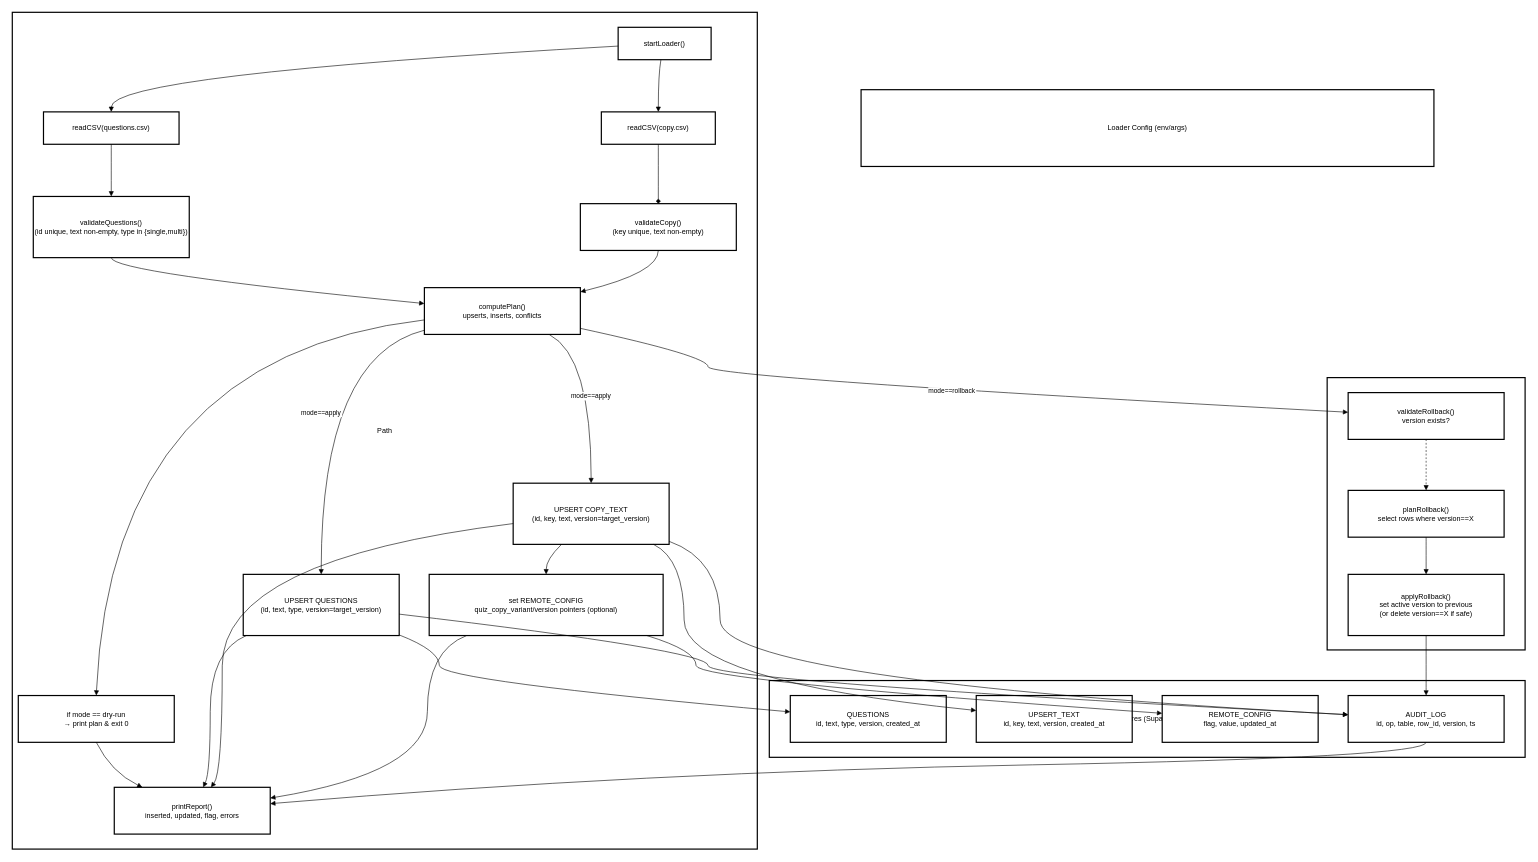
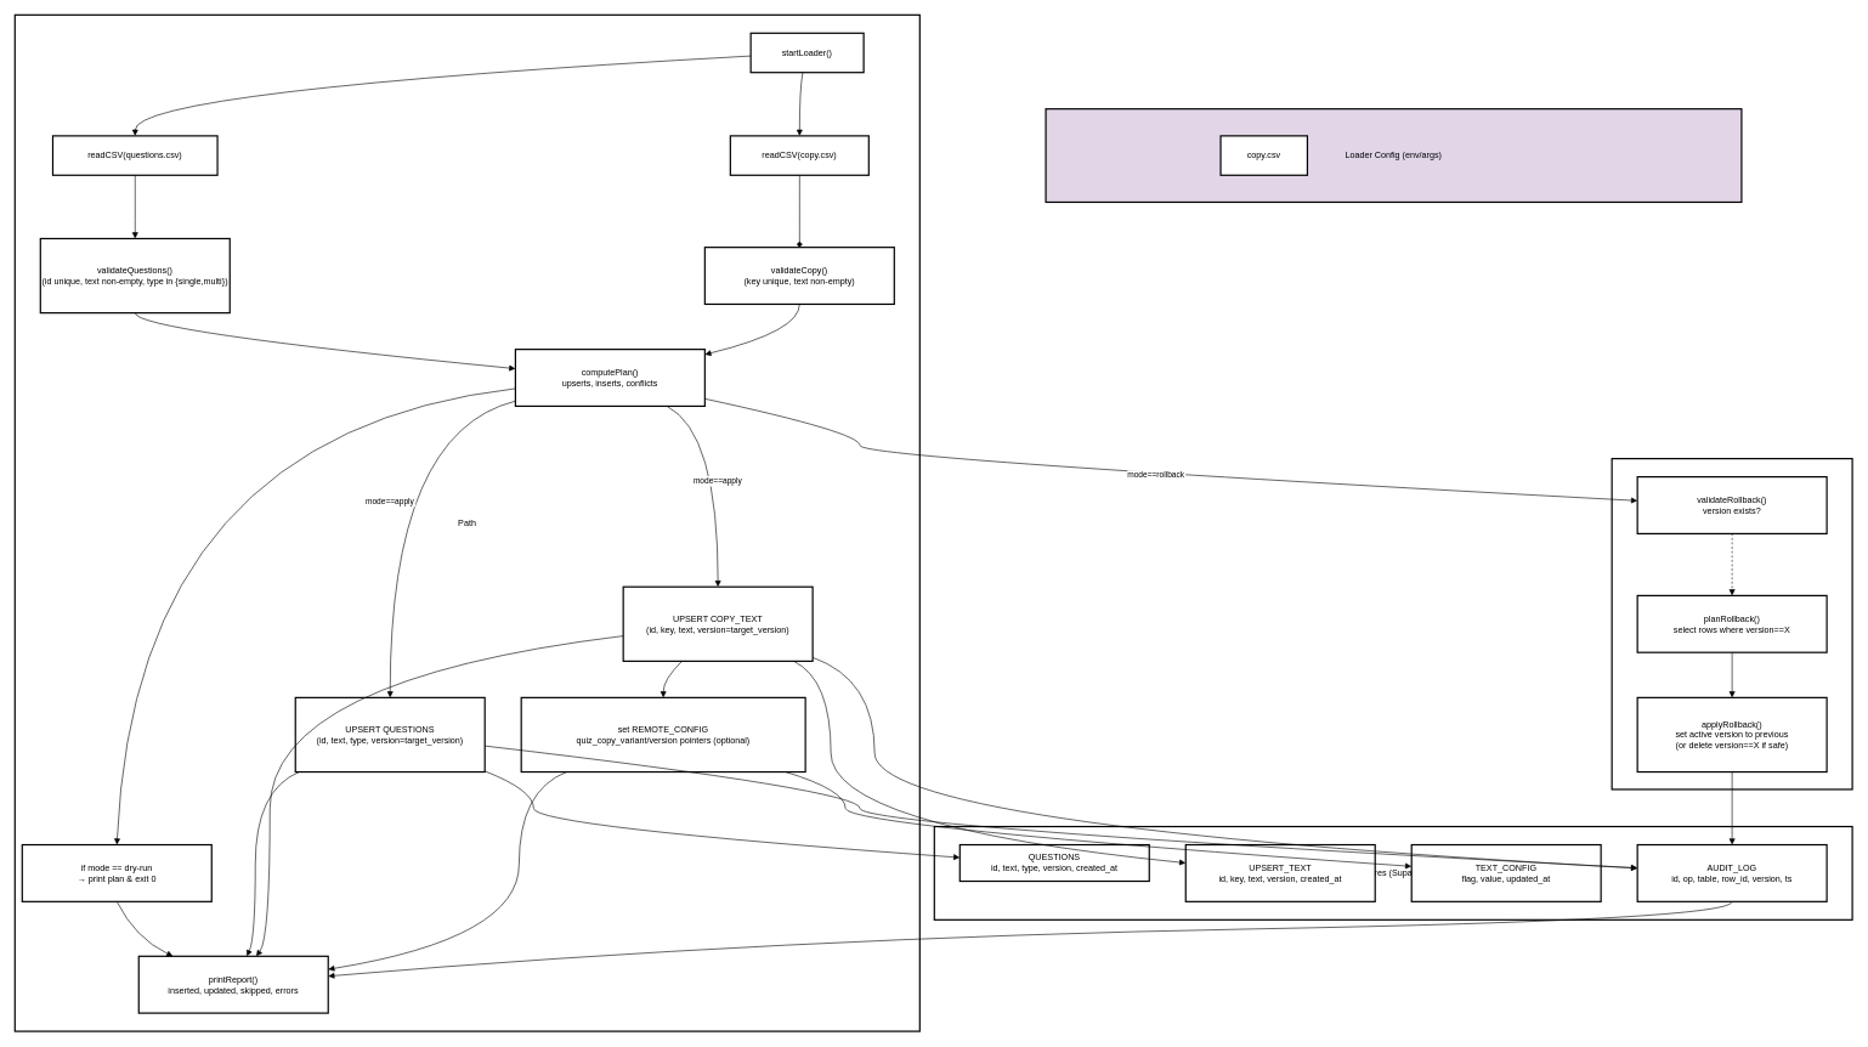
  <mxCell id="0" />
  <mxCell id="1" parent="0" />
  <mxCell id="2" value="Rollback Path" style="whiteSpace=wrap;strokeWidth=2;" vertex="1" parent="1"><mxGeometry x="2212" y="629" width="330" height="454" as="geometry" /></mxCell>
  <mxCell id="3" value="Postgres (Supabase)" style="whiteSpace=wrap;strokeWidth=2;" vertex="1" parent="1"><mxGeometry x="1282" y="1134" width="1260" height="128" as="geometry" /></mxCell>
  <mxCell id="4" value="Path" style="whiteSpace=wrap;strokeWidth=2;" vertex="1" parent="1"><mxGeometry x="20" y="20" width="1242" height="1395" as="geometry" /></mxCell>
- <mxCell id="5" value="Loader Config (env/args)" style="whiteSpace=wrap;strokeWidth=2;" vertex="1" parent="1"><mxGeometry x="1435" y="149" width="955" height="128" as="geometry" /></mxCell>
+ <mxCell id="5" value="Loader Config (env/args)" style="whiteSpace=wrap;strokeWidth=2;fillColor=#e1d5e7;" vertex="1" parent="1"><mxGeometry x="1435" y="149" width="955" height="128" as="geometry" /></mxCell>
+ <mxCell id="6" value="copy.csv" style="whiteSpace=wrap;strokeWidth=2;" vertex="1" parent="1"><mxGeometry x="1675" y="186" width="119" height="54" as="geometry" /></mxCell>
  <mxCell id="7" value="startLoader()" style="whiteSpace=wrap;strokeWidth=2;" vertex="1" parent="1"><mxGeometry x="1030" y="45" width="155" height="54" as="geometry" /></mxCell>
  <mxCell id="8" value="readCSV(questions.csv)" style="whiteSpace=wrap;strokeWidth=2;" vertex="1" parent="1"><mxGeometry x="72" y="186" width="226" height="54" as="geometry" /></mxCell>
  <mxCell id="9" value="readCSV(copy.csv)" style="whiteSpace=wrap;strokeWidth=2;" vertex="1" parent="1"><mxGeometry x="1002" y="186" width="190" height="54" as="geometry" /></mxCell>
  <mxCell id="10" value="validateQuestions()&#10;(id unique, text non-empty, type in {single,multi})" style="whiteSpace=wrap;strokeWidth=2;" vertex="1" parent="1"><mxGeometry x="55" y="327" width="260" height="102" as="geometry" /></mxCell>
  <mxCell id="11" value="validateCopy()&#10;(key unique, text non-empty)" style="whiteSpace=wrap;strokeWidth=2;" vertex="1" parent="1"><mxGeometry x="967" y="339" width="260" height="78" as="geometry" /></mxCell>
  <mxCell id="12" value="computePlan()&#10;upserts, inserts, conflicts" style="whiteSpace=wrap;strokeWidth=2;" vertex="1" parent="1"><mxGeometry x="707" y="479" width="260" height="78" as="geometry" /></mxCell>
  <mxCell id="13" value="if mode == dry-run&#10;→ print plan &amp; exit 0" style="whiteSpace=wrap;strokeWidth=2;" vertex="1" parent="1"><mxGeometry x="30" y="1159" width="260" height="78" as="geometry" /></mxCell>
  <mxCell id="14" value="UPSERT QUESTIONS&#10;(id, text, type, version=target_version)" style="whiteSpace=wrap;strokeWidth=2;" vertex="1" parent="1"><mxGeometry x="405" y="957" width="260" height="102" as="geometry" /></mxCell>
  <mxCell id="15" value="UPSERT COPY_TEXT&#10;(id, key, text, version=target_version)" style="whiteSpace=wrap;strokeWidth=2;" vertex="1" parent="1"><mxGeometry x="855" y="805" width="260" height="102" as="geometry" /></mxCell>
  <mxCell id="16" value="set REMOTE_CONFIG&#10;quiz_copy_variant/version pointers (optional)" style="whiteSpace=wrap;strokeWidth=2;" vertex="1" parent="1"><mxGeometry x="715" y="957" width="390" height="102" as="geometry" /></mxCell>
- <mxCell id="17" value="printReport()&#10;inserted, updated, flag, errors" style="whiteSpace=wrap;strokeWidth=2;" vertex="1" parent="1"><mxGeometry x="190" y="1312" width="260" height="78" as="geometry" /></mxCell>
- <mxCell id="18" value="QUESTIONS&#10;id, text, type, version, created_at" style="whiteSpace=wrap;strokeWidth=2;" vertex="1" parent="1"><mxGeometry x="1317" y="1159" width="260" height="78" as="geometry" /></mxCell>
+ <mxCell id="17" value="printReport()&#10;inserted, updated, skipped, errors" style="whiteSpace=wrap;strokeWidth=2;" vertex="1" parent="1"><mxGeometry x="190" y="1312" width="260" height="78" as="geometry" /></mxCell>
+ <mxCell id="18" value="QUESTIONS&#10;id, text, type, version, created_at" style="whiteSpace=wrap;strokeWidth=2;" vertex="1" parent="1"><mxGeometry x="1317" y="1159" width="260" height="50" as="geometry" /></mxCell>
  <mxCell id="19" value="UPSERT_TEXT&#10;id, key, text, version, created_at" style="whiteSpace=wrap;strokeWidth=2;" vertex="1" parent="1"><mxGeometry x="1627" y="1159" width="260" height="78" as="geometry" /></mxCell>
- <mxCell id="20" value="REMOTE_CONFIG&#10;flag, value, updated_at" style="whiteSpace=wrap;strokeWidth=2;" vertex="1" parent="1"><mxGeometry x="1937" y="1159" width="260" height="78" as="geometry" /></mxCell>
+ <mxCell id="20" value="TEXT_CONFIG&#10;flag, value, updated_at" style="whiteSpace=wrap;strokeWidth=2;" vertex="1" parent="1"><mxGeometry x="1937" y="1159" width="260" height="78" as="geometry" /></mxCell>
  <mxCell id="21" value="AUDIT_LOG&#10;id, op, table, row_id, version, ts" style="whiteSpace=wrap;strokeWidth=2;" vertex="1" parent="1"><mxGeometry x="2247" y="1159" width="260" height="78" as="geometry" /></mxCell>
  <mxCell id="22" value="validateRollback()&#10;version exists?" style="whiteSpace=wrap;strokeWidth=2;" vertex="1" parent="1"><mxGeometry x="2247" y="654" width="260" height="78" as="geometry" /></mxCell>
  <mxCell id="23" value="planRollback()&#10;select rows where version==X" style="whiteSpace=wrap;strokeWidth=2;" vertex="1" parent="1"><mxGeometry x="2247" y="817" width="260" height="78" as="geometry" /></mxCell>
  <mxCell id="24" value="applyRollback()&#10;set active version to previous&#10;(or delete version==X if safe)" style="whiteSpace=wrap;strokeWidth=2;" vertex="1" parent="1"><mxGeometry x="2247" y="957" width="260" height="102" as="geometry" /></mxCell>
  <mxCell id="25" value="" style="curved=1;startArrow=none;endArrow=block;exitX=0;exitY=0.58;entryX=0.5;entryY=0;rounded=0;" edge="1" parent="1" source="7" target="8"><mxGeometry relative="1" as="geometry"><Array as="points"><mxPoint x="185" y="124" /></Array></mxGeometry></mxCell>
  <mxCell id="26" value="" style="curved=1;startArrow=none;endArrow=block;exitX=0.5;exitY=1;entryX=0.5;entryY=0;rounded=0;" edge="1" parent="1" source="8" target="10"><mxGeometry relative="1" as="geometry"><Array as="points" /></mxGeometry></mxCell>
  <mxCell id="27" value="" style="curved=1;startArrow=none;endArrow=block;exitX=0.46;exitY=1;entryX=0.5;entryY=0;rounded=0;" edge="1" parent="1" source="7" target="9"><mxGeometry relative="1" as="geometry"><Array as="points"><mxPoint x="1097" y="124" /></Array></mxGeometry></mxCell>
  <mxCell id="28" value="" style="curved=1;startArrow=none;endArrow=diamond;exitX=0.5;exitY=1;entryX=0.5;entryY=0;rounded=0;" edge="1" parent="1" source="9" target="11"><mxGeometry relative="1" as="geometry"><Array as="points" /></mxGeometry></mxCell>
  <mxCell id="29" value="" style="curved=1;startArrow=none;endArrow=block;exitX=0.5;exitY=1;entryX=0;entryY=0.34;rounded=0;" edge="1" parent="1" source="10" target="12"><mxGeometry relative="1" as="geometry"><Array as="points"><mxPoint x="185" y="454" /></Array></mxGeometry></mxCell>
  <mxCell id="30" value="" style="curved=1;startArrow=none;endArrow=block;exitX=0.5;exitY=1;entryX=1;entryY=0.09;rounded=0;" edge="1" parent="1" source="11" target="12"><mxGeometry relative="1" as="geometry"><Array as="points"><mxPoint x="1097" y="454" /></Array></mxGeometry></mxCell>
  <mxCell id="31" value="" style="curved=1;startArrow=none;endArrow=block;exitX=0;exitY=0.69;entryX=0.5;entryY=0;rounded=0;" edge="1" parent="1" source="12" target="13"><mxGeometry relative="1" as="geometry"><Array as="points"><mxPoint x="185" y="593" /></Array></mxGeometry></mxCell>
  <mxCell id="32" value="" style="curved=1;startArrow=none;endArrow=block;exitX=0.5;exitY=1;entryX=0.18;entryY=0;rounded=0;" edge="1" parent="1" source="13" target="17"><mxGeometry relative="1" as="geometry"><Array as="points"><mxPoint x="185" y="1287" /></Array></mxGeometry></mxCell>
  <mxCell id="33" value="mode==apply" style="curved=1;startArrow=none;endArrow=block;exitX=0;exitY=0.91;entryX=0.5;entryY=0;rounded=0;" edge="1" parent="1" source="12" target="14"><mxGeometry relative="1" as="geometry"><Array as="points"><mxPoint x="535" y="593" /></Array></mxGeometry></mxCell>
  <mxCell id="34" value="" style="curved=1;startArrow=none;endArrow=block;exitX=1;exitY=0.65;entryX=0;entryY=0.41;rounded=0;" edge="1" parent="1" source="14" target="21"><mxGeometry relative="1" as="geometry"><Array as="points"><mxPoint x="1180" y="1084" /><mxPoint x="1180" y="1134" /></Array></mxGeometry></mxCell>
  <mxCell id="35" value="" style="curved=1;startArrow=none;endArrow=block;exitX=1;exitY=0.99;entryX=0;entryY=0.35;rounded=0;" edge="1" parent="1" source="14" target="18"><mxGeometry relative="1" as="geometry"><Array as="points"><mxPoint x="732" y="1084" /><mxPoint x="732" y="1134" /></Array></mxGeometry></mxCell>
  <mxCell id="36" value="mode==apply" style="curved=1;startArrow=none;endArrow=block;exitX=0.8;exitY=1;entryX=0.5;entryY=0;rounded=0;" edge="1" parent="1" source="12" target="15"><mxGeometry relative="1" as="geometry"><Array as="points"><mxPoint x="985" y="593" /></Array></mxGeometry></mxCell>
  <mxCell id="37" value="" style="curved=1;startArrow=none;endArrow=block;exitX=1;exitY=0.95;entryX=0;entryY=0.41;rounded=0;" edge="1" parent="1" source="15" target="21"><mxGeometry relative="1" as="geometry"><Array as="points"><mxPoint x="1200" y="932" /><mxPoint x="1200" y="1134" /></Array></mxGeometry></mxCell>
  <mxCell id="38" value="" style="curved=1;startArrow=none;endArrow=block;exitX=0.9;exitY=1;entryX=0;entryY=0.32;rounded=0;" edge="1" parent="1" source="15" target="19"><mxGeometry relative="1" as="geometry"><Array as="points"><mxPoint x="1140" y="932" /><mxPoint x="1140" y="1134" /></Array></mxGeometry></mxCell>
  <mxCell id="39" value="" style="curved=1;startArrow=none;endArrow=block;exitX=0.31;exitY=1;entryX=0.5;entryY=0;rounded=0;" edge="1" parent="1" source="15" target="16"><mxGeometry relative="1" as="geometry"><Array as="points"><mxPoint x="910" y="932" /></Array></mxGeometry></mxCell>
  <mxCell id="40" value="" style="curved=1;startArrow=none;endArrow=block;exitX=0.93;exitY=1;entryX=0;entryY=0.38;rounded=0;" edge="1" parent="1" source="16" target="20"><mxGeometry relative="1" as="geometry"><Array as="points"><mxPoint x="1160" y="1084" /><mxPoint x="1160" y="1134" /></Array></mxGeometry></mxCell>
  <mxCell id="41" value="" style="curved=1;startArrow=none;endArrow=block;exitX=0.02;exitY=1;entryX=0.57;entryY=0;rounded=0;" edge="1" parent="1" source="14" target="17"><mxGeometry relative="1" as="geometry"><Array as="points"><mxPoint x="350" y="1084" /><mxPoint x="350" y="1287" /></Array></mxGeometry></mxCell>
  <mxCell id="42" value="" style="curved=1;startArrow=none;endArrow=block;exitX=0;exitY=0.66;entryX=0.62;entryY=0;rounded=0;" edge="1" parent="1" source="15" target="17"><mxGeometry relative="1" as="geometry"><Array as="points"><mxPoint x="370" y="932" /><mxPoint x="370" y="1287" /></Array></mxGeometry></mxCell>
  <mxCell id="43" value="" style="curved=1;startArrow=none;endArrow=block;exitX=0.16;exitY=1;entryX=1;entryY=0.23;rounded=0;" edge="1" parent="1" source="16" target="17"><mxGeometry relative="1" as="geometry"><Array as="points"><mxPoint x="712" y="1084" /><mxPoint x="712" y="1287" /></Array></mxGeometry></mxCell>
  <mxCell id="44" value="mode==rollback" style="curved=1;startArrow=none;endArrow=block;exitX=1;exitY=0.87;entryX=0;entryY=0.42;rounded=0;" edge="1" parent="1" source="12" target="22"><mxGeometry relative="1" as="geometry"><Array as="points"><mxPoint x="1180" y="593" /><mxPoint x="1180" y="629" /></Array></mxGeometry></mxCell>
  <mxCell id="45" value="" style="curved=1;startArrow=none;endArrow=block;exitX=0.5;exitY=1.01;entryX=0.5;entryY=0;rounded=0;dashed=1;" edge="1" parent="1" source="22" target="23"><mxGeometry relative="1" as="geometry"><Array as="points" /></mxGeometry></mxCell>
  <mxCell id="46" value="" style="curved=1;startArrow=none;endArrow=block;exitX=0.5;exitY=1;entryX=0.5;entryY=0;rounded=0;" edge="1" parent="1" source="23" target="24"><mxGeometry relative="1" as="geometry"><Array as="points" /></mxGeometry></mxCell>
  <mxCell id="47" value="" style="curved=1;startArrow=none;endArrow=block;exitX=0.5;exitY=1;entryX=0.5;entryY=0;rounded=0;" edge="1" parent="1" source="24" target="21"><mxGeometry relative="1" as="geometry"><Array as="points"><mxPoint x="2377" y="1134" /></Array></mxGeometry></mxCell>
  <mxCell id="48" value="" style="curved=1;startArrow=none;endArrow=block;exitX=0.5;exitY=1;entryX=1;entryY=0.35;rounded=0;" edge="1" parent="1" source="21" target="17"><mxGeometry relative="1" as="geometry"><Array as="points"><mxPoint x="2377" y="1262" /><mxPoint x="1065" y="1287" /></Array></mxGeometry></mxCell>
